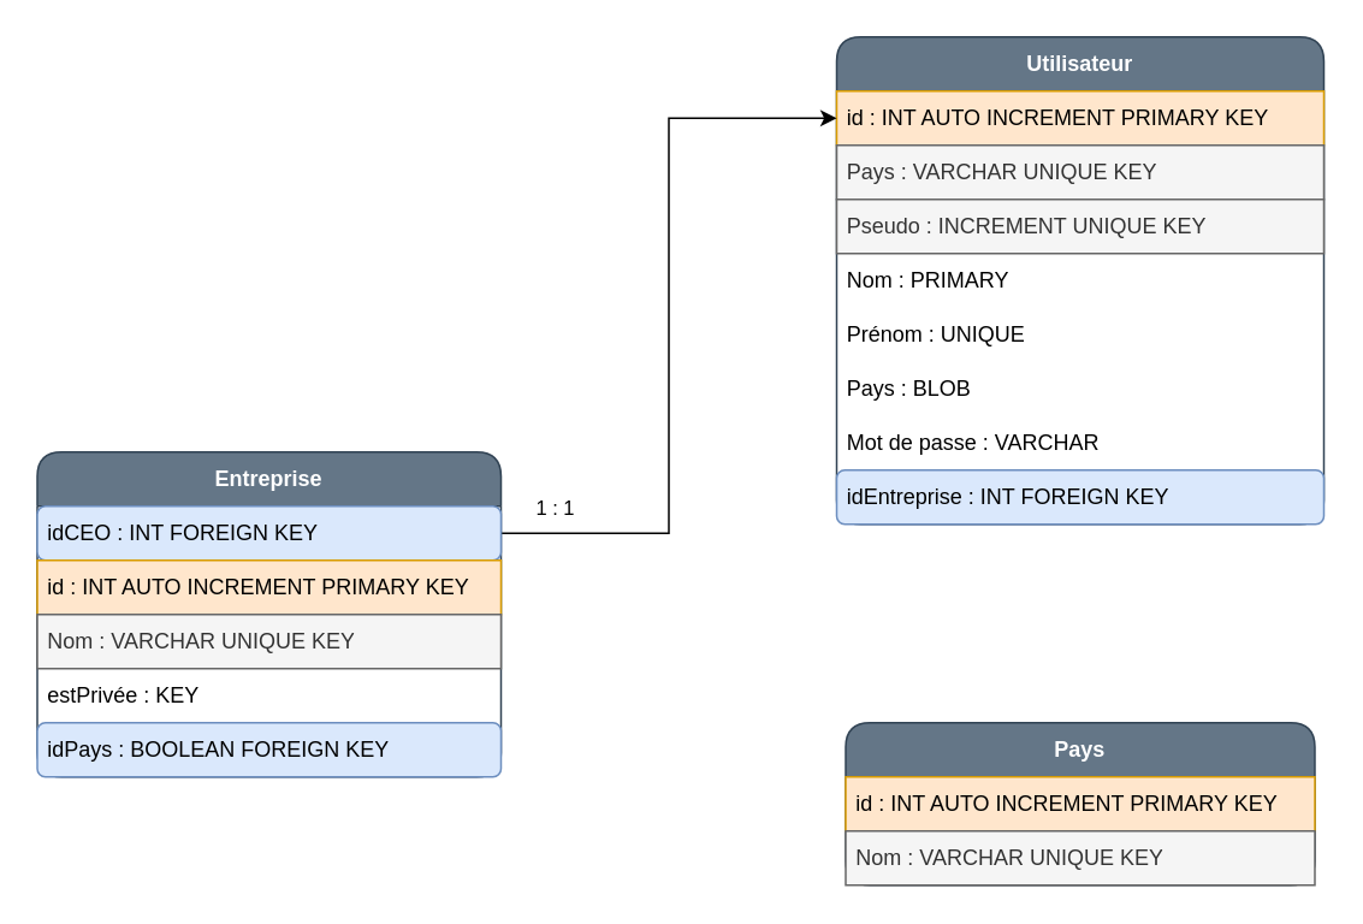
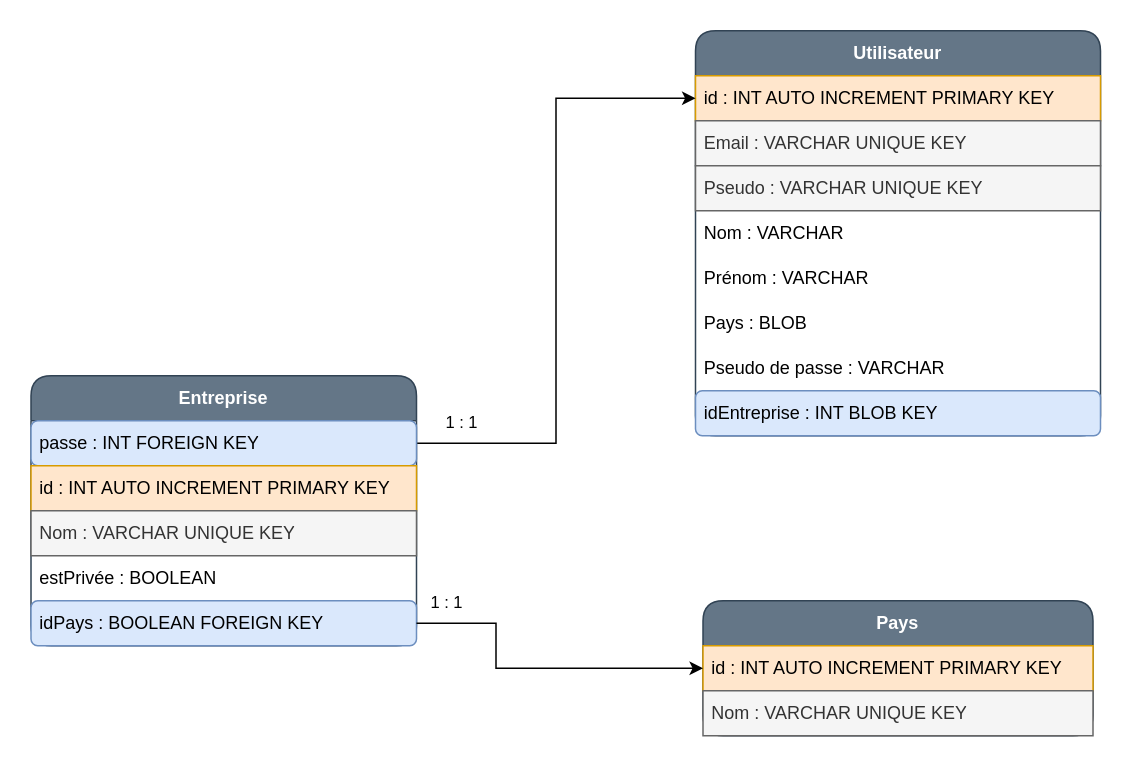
  <mxCell id="0" />
  <mxCell id="1" parent="0" />
  <mxCell id="2" value="&lt;b&gt;Utilisateur&lt;/b&gt;" style="swimlane;fontStyle=0;childLayout=stackLayout;horizontal=1;startSize=30;horizontalStack=0;resizeParent=1;resizeParentMax=0;resizeLast=0;collapsible=1;marginBottom=0;whiteSpace=wrap;html=1;rounded=1;fillColor=#647687;strokeColor=#314354;fontColor=#ffffff;" vertex="1" parent="1"><mxGeometry x="463" y="20" width="270" height="270" as="geometry" /></mxCell>
  <mxCell id="3" value="id : INT AUTO INCREMENT PRIMARY KEY" style="text;strokeColor=#d79b00;fillColor=#ffe6cc;align=left;verticalAlign=middle;spacingLeft=4;spacingRight=4;overflow=hidden;points=[[0,0.5],[1,0.5]];portConstraint=eastwest;rotatable=0;whiteSpace=wrap;html=1;" vertex="1" parent="2"><mxGeometry y="30" width="270" height="30" as="geometry" /></mxCell>
- <mxCell id="4" value="Pays : VARCHAR UNIQUE KEY" style="text;strokeColor=#666666;fillColor=#f5f5f5;align=left;verticalAlign=middle;spacingLeft=4;spacingRight=4;overflow=hidden;points=[[0,0.5],[1,0.5]];portConstraint=eastwest;rotatable=0;whiteSpace=wrap;html=1;fontColor=#333333;" vertex="1" parent="2"><mxGeometry y="60" width="270" height="30" as="geometry" /></mxCell>
- <mxCell id="5" value="Pseudo : INCREMENT UNIQUE KEY" style="text;strokeColor=#666666;fillColor=#f5f5f5;align=left;verticalAlign=middle;spacingLeft=4;spacingRight=4;overflow=hidden;points=[[0,0.5],[1,0.5]];portConstraint=eastwest;rotatable=0;whiteSpace=wrap;html=1;fontColor=#333333;" vertex="1" parent="2"><mxGeometry y="90" width="270" height="30" as="geometry" /></mxCell>
- <mxCell id="6" value="Nom : PRIMARY" style="text;strokeColor=none;fillColor=none;align=left;verticalAlign=middle;spacingLeft=4;spacingRight=4;overflow=hidden;points=[[0,0.5],[1,0.5]];portConstraint=eastwest;rotatable=0;whiteSpace=wrap;html=1;" vertex="1" parent="2"><mxGeometry y="120" width="270" height="30" as="geometry" /></mxCell>
- <mxCell id="7" value="Prénom : UNIQUE" style="text;strokeColor=none;fillColor=none;align=left;verticalAlign=middle;spacingLeft=4;spacingRight=4;overflow=hidden;points=[[0,0.5],[1,0.5]];portConstraint=eastwest;rotatable=0;whiteSpace=wrap;html=1;" vertex="1" parent="2"><mxGeometry y="150" width="270" height="30" as="geometry" /></mxCell>
+ <mxCell id="4" value="Email : VARCHAR UNIQUE KEY" style="text;strokeColor=#666666;fillColor=#f5f5f5;align=left;verticalAlign=middle;spacingLeft=4;spacingRight=4;overflow=hidden;points=[[0,0.5],[1,0.5]];portConstraint=eastwest;rotatable=0;whiteSpace=wrap;html=1;fontColor=#333333;" vertex="1" parent="2"><mxGeometry y="60" width="270" height="30" as="geometry" /></mxCell>
+ <mxCell id="5" value="Pseudo : VARCHAR UNIQUE KEY" style="text;strokeColor=#666666;fillColor=#f5f5f5;align=left;verticalAlign=middle;spacingLeft=4;spacingRight=4;overflow=hidden;points=[[0,0.5],[1,0.5]];portConstraint=eastwest;rotatable=0;whiteSpace=wrap;html=1;fontColor=#333333;" vertex="1" parent="2"><mxGeometry y="90" width="270" height="30" as="geometry" /></mxCell>
+ <mxCell id="6" value="Nom : VARCHAR" style="text;strokeColor=none;fillColor=none;align=left;verticalAlign=middle;spacingLeft=4;spacingRight=4;overflow=hidden;points=[[0,0.5],[1,0.5]];portConstraint=eastwest;rotatable=0;whiteSpace=wrap;html=1;" vertex="1" parent="2"><mxGeometry y="120" width="270" height="30" as="geometry" /></mxCell>
+ <mxCell id="7" value="Prénom : VARCHAR" style="text;strokeColor=none;fillColor=none;align=left;verticalAlign=middle;spacingLeft=4;spacingRight=4;overflow=hidden;points=[[0,0.5],[1,0.5]];portConstraint=eastwest;rotatable=0;whiteSpace=wrap;html=1;" vertex="1" parent="2"><mxGeometry y="150" width="270" height="30" as="geometry" /></mxCell>
  <mxCell id="8" value="Pays : BLOB" style="text;strokeColor=none;fillColor=none;align=left;verticalAlign=middle;spacingLeft=4;spacingRight=4;overflow=hidden;points=[[0,0.5],[1,0.5]];portConstraint=eastwest;rotatable=0;whiteSpace=wrap;html=1;" vertex="1" parent="2"><mxGeometry y="180" width="270" height="30" as="geometry" /></mxCell>
- <mxCell id="9" value="Mot de passe : VARCHAR" style="text;strokeColor=none;fillColor=none;align=left;verticalAlign=middle;spacingLeft=4;spacingRight=4;overflow=hidden;points=[[0,0.5],[1,0.5]];portConstraint=eastwest;rotatable=0;whiteSpace=wrap;html=1;" vertex="1" parent="2"><mxGeometry y="210" width="270" height="30" as="geometry" /></mxCell>
- <mxCell id="10" value="idEntreprise : INT FOREIGN KEY" style="text;strokeColor=#6c8ebf;fillColor=#dae8fc;align=left;verticalAlign=middle;spacingLeft=4;spacingRight=4;overflow=hidden;points=[[0,0.5],[1,0.5]];portConstraint=eastwest;rotatable=0;whiteSpace=wrap;html=1;rounded=1;" vertex="1" parent="2"><mxGeometry y="240" width="270" height="30" as="geometry" /></mxCell>
+ <mxCell id="9" value="Pseudo de passe : VARCHAR" style="text;strokeColor=none;fillColor=none;align=left;verticalAlign=middle;spacingLeft=4;spacingRight=4;overflow=hidden;points=[[0,0.5],[1,0.5]];portConstraint=eastwest;rotatable=0;whiteSpace=wrap;html=1;" vertex="1" parent="2"><mxGeometry y="210" width="270" height="30" as="geometry" /></mxCell>
+ <mxCell id="10" value="idEntreprise : INT BLOB KEY" style="text;strokeColor=#6c8ebf;fillColor=#dae8fc;align=left;verticalAlign=middle;spacingLeft=4;spacingRight=4;overflow=hidden;points=[[0,0.5],[1,0.5]];portConstraint=eastwest;rotatable=0;whiteSpace=wrap;html=1;rounded=1;" vertex="1" parent="2"><mxGeometry y="240" width="270" height="30" as="geometry" /></mxCell>
  <mxCell id="11" style="edgeStyle=orthogonalEdgeStyle;rounded=0;orthogonalLoop=1;jettySize=auto;html=1;exitX=1;exitY=0.25;exitDx=0;exitDy=0;entryX=0;entryY=0.5;entryDx=0;entryDy=0;" edge="1" parent="1" source="13" target="3"><mxGeometry relative="1" as="geometry" /></mxCell>
  <mxCell id="12" value="1 : 1" style="edgeLabel;html=1;align=center;verticalAlign=middle;resizable=0;points=[];" vertex="1" connectable="0" parent="11"><mxGeometry x="-0.86" relative="1" as="geometry"><mxPoint y="-15" as="offset" /></mxGeometry></mxCell>
  <mxCell id="13" value="&lt;b&gt;Entreprise&lt;/b&gt;" style="swimlane;fontStyle=0;childLayout=stackLayout;horizontal=1;startSize=30;horizontalStack=0;resizeParent=1;resizeParentMax=0;resizeLast=0;collapsible=1;marginBottom=0;whiteSpace=wrap;html=1;rounded=1;fillColor=#647687;fontColor=#ffffff;strokeColor=#314354;" vertex="1" parent="1"><mxGeometry x="20" y="250" width="257" height="180" as="geometry" /></mxCell>
- <mxCell id="14" value="idCEO : INT FOREIGN KEY" style="text;strokeColor=#6c8ebf;fillColor=#dae8fc;align=left;verticalAlign=middle;spacingLeft=4;spacingRight=4;overflow=hidden;points=[[0,0.5],[1,0.5]];portConstraint=eastwest;rotatable=0;whiteSpace=wrap;html=1;rounded=1;" vertex="1" parent="13"><mxGeometry y="30" width="257" height="30" as="geometry" /></mxCell>
+ <mxCell id="14" value="passe : INT FOREIGN KEY" style="text;strokeColor=#6c8ebf;fillColor=#dae8fc;align=left;verticalAlign=middle;spacingLeft=4;spacingRight=4;overflow=hidden;points=[[0,0.5],[1,0.5]];portConstraint=eastwest;rotatable=0;whiteSpace=wrap;html=1;rounded=1;" vertex="1" parent="13"><mxGeometry y="30" width="257" height="30" as="geometry" /></mxCell>
  <mxCell id="15" value="id : INT AUTO INCREMENT PRIMARY KEY" style="text;strokeColor=#d79b00;fillColor=#ffe6cc;align=left;verticalAlign=middle;spacingLeft=4;spacingRight=4;overflow=hidden;points=[[0,0.5],[1,0.5]];portConstraint=eastwest;rotatable=0;whiteSpace=wrap;html=1;" vertex="1" parent="13"><mxGeometry y="60" width="257" height="30" as="geometry" /></mxCell>
  <mxCell id="16" value="Nom : VARCHAR UNIQUE KEY" style="text;strokeColor=#666666;fillColor=#f5f5f5;align=left;verticalAlign=middle;spacingLeft=4;spacingRight=4;overflow=hidden;points=[[0,0.5],[1,0.5]];portConstraint=eastwest;rotatable=0;whiteSpace=wrap;html=1;fontColor=#333333;" vertex="1" parent="13"><mxGeometry y="90" width="257" height="30" as="geometry" /></mxCell>
- <mxCell id="17" value="estPrivée : KEY" style="text;strokeColor=none;fillColor=none;align=left;verticalAlign=middle;spacingLeft=4;spacingRight=4;overflow=hidden;points=[[0,0.5],[1,0.5]];portConstraint=eastwest;rotatable=0;whiteSpace=wrap;html=1;rounded=1;" vertex="1" parent="13"><mxGeometry y="120" width="257" height="30" as="geometry" /></mxCell>
+ <mxCell id="17" value="estPrivée : BOOLEAN" style="text;strokeColor=none;fillColor=none;align=left;verticalAlign=middle;spacingLeft=4;spacingRight=4;overflow=hidden;points=[[0,0.5],[1,0.5]];portConstraint=eastwest;rotatable=0;whiteSpace=wrap;html=1;rounded=1;" vertex="1" parent="13"><mxGeometry y="120" width="257" height="30" as="geometry" /></mxCell>
  <mxCell id="18" value="idPays : BOOLEAN FOREIGN KEY" style="text;strokeColor=#6c8ebf;fillColor=#dae8fc;align=left;verticalAlign=middle;spacingLeft=4;spacingRight=4;overflow=hidden;points=[[0,0.5],[1,0.5]];portConstraint=eastwest;rotatable=0;whiteSpace=wrap;html=1;rounded=1;" vertex="1" parent="13"><mxGeometry y="150" width="257" height="30" as="geometry" /></mxCell>
  <mxCell id="19" value="&lt;b&gt;Pays&lt;/b&gt;" style="swimlane;fontStyle=0;childLayout=stackLayout;horizontal=1;startSize=30;horizontalStack=0;resizeParent=1;resizeParentMax=0;resizeLast=0;collapsible=1;marginBottom=0;whiteSpace=wrap;html=1;rounded=1;fillColor=#647687;fontColor=#ffffff;strokeColor=#314354;" vertex="1" parent="1"><mxGeometry x="468" y="400" width="260" height="90" as="geometry" /></mxCell>
  <mxCell id="20" value="id : INT AUTO INCREMENT PRIMARY KEY" style="text;strokeColor=#d79b00;fillColor=#ffe6cc;align=left;verticalAlign=middle;spacingLeft=4;spacingRight=4;overflow=hidden;points=[[0,0.5],[1,0.5]];portConstraint=eastwest;rotatable=0;whiteSpace=wrap;html=1;" vertex="1" parent="19"><mxGeometry y="30" width="260" height="30" as="geometry" /></mxCell>
  <mxCell id="21" value="Nom : VARCHAR UNIQUE KEY" style="text;strokeColor=#666666;fillColor=#f5f5f5;align=left;verticalAlign=middle;spacingLeft=4;spacingRight=4;overflow=hidden;points=[[0,0.5],[1,0.5]];portConstraint=eastwest;rotatable=0;whiteSpace=wrap;html=1;fontColor=#333333;" vertex="1" parent="19"><mxGeometry y="60" width="260" height="30" as="geometry" /></mxCell>
+ <mxCell id="22" style="edgeStyle=orthogonalEdgeStyle;rounded=0;orthogonalLoop=1;jettySize=auto;html=1;entryX=0;entryY=0.5;entryDx=0;entryDy=0;" edge="1" parent="1" source="18" target="19"><mxGeometry relative="1" as="geometry"><Array as="points"><mxPoint x="330" y="415" /><mxPoint x="330" y="445" /></Array></mxGeometry></mxCell>
+ <mxCell id="23" value="1 : 1" style="edgeLabel;html=1;align=center;verticalAlign=middle;resizable=0;points=[];" vertex="1" connectable="0" parent="22"><mxGeometry x="-0.953" y="-2" relative="1" as="geometry"><mxPoint x="14" y="-17" as="offset" /></mxGeometry></mxCell>
